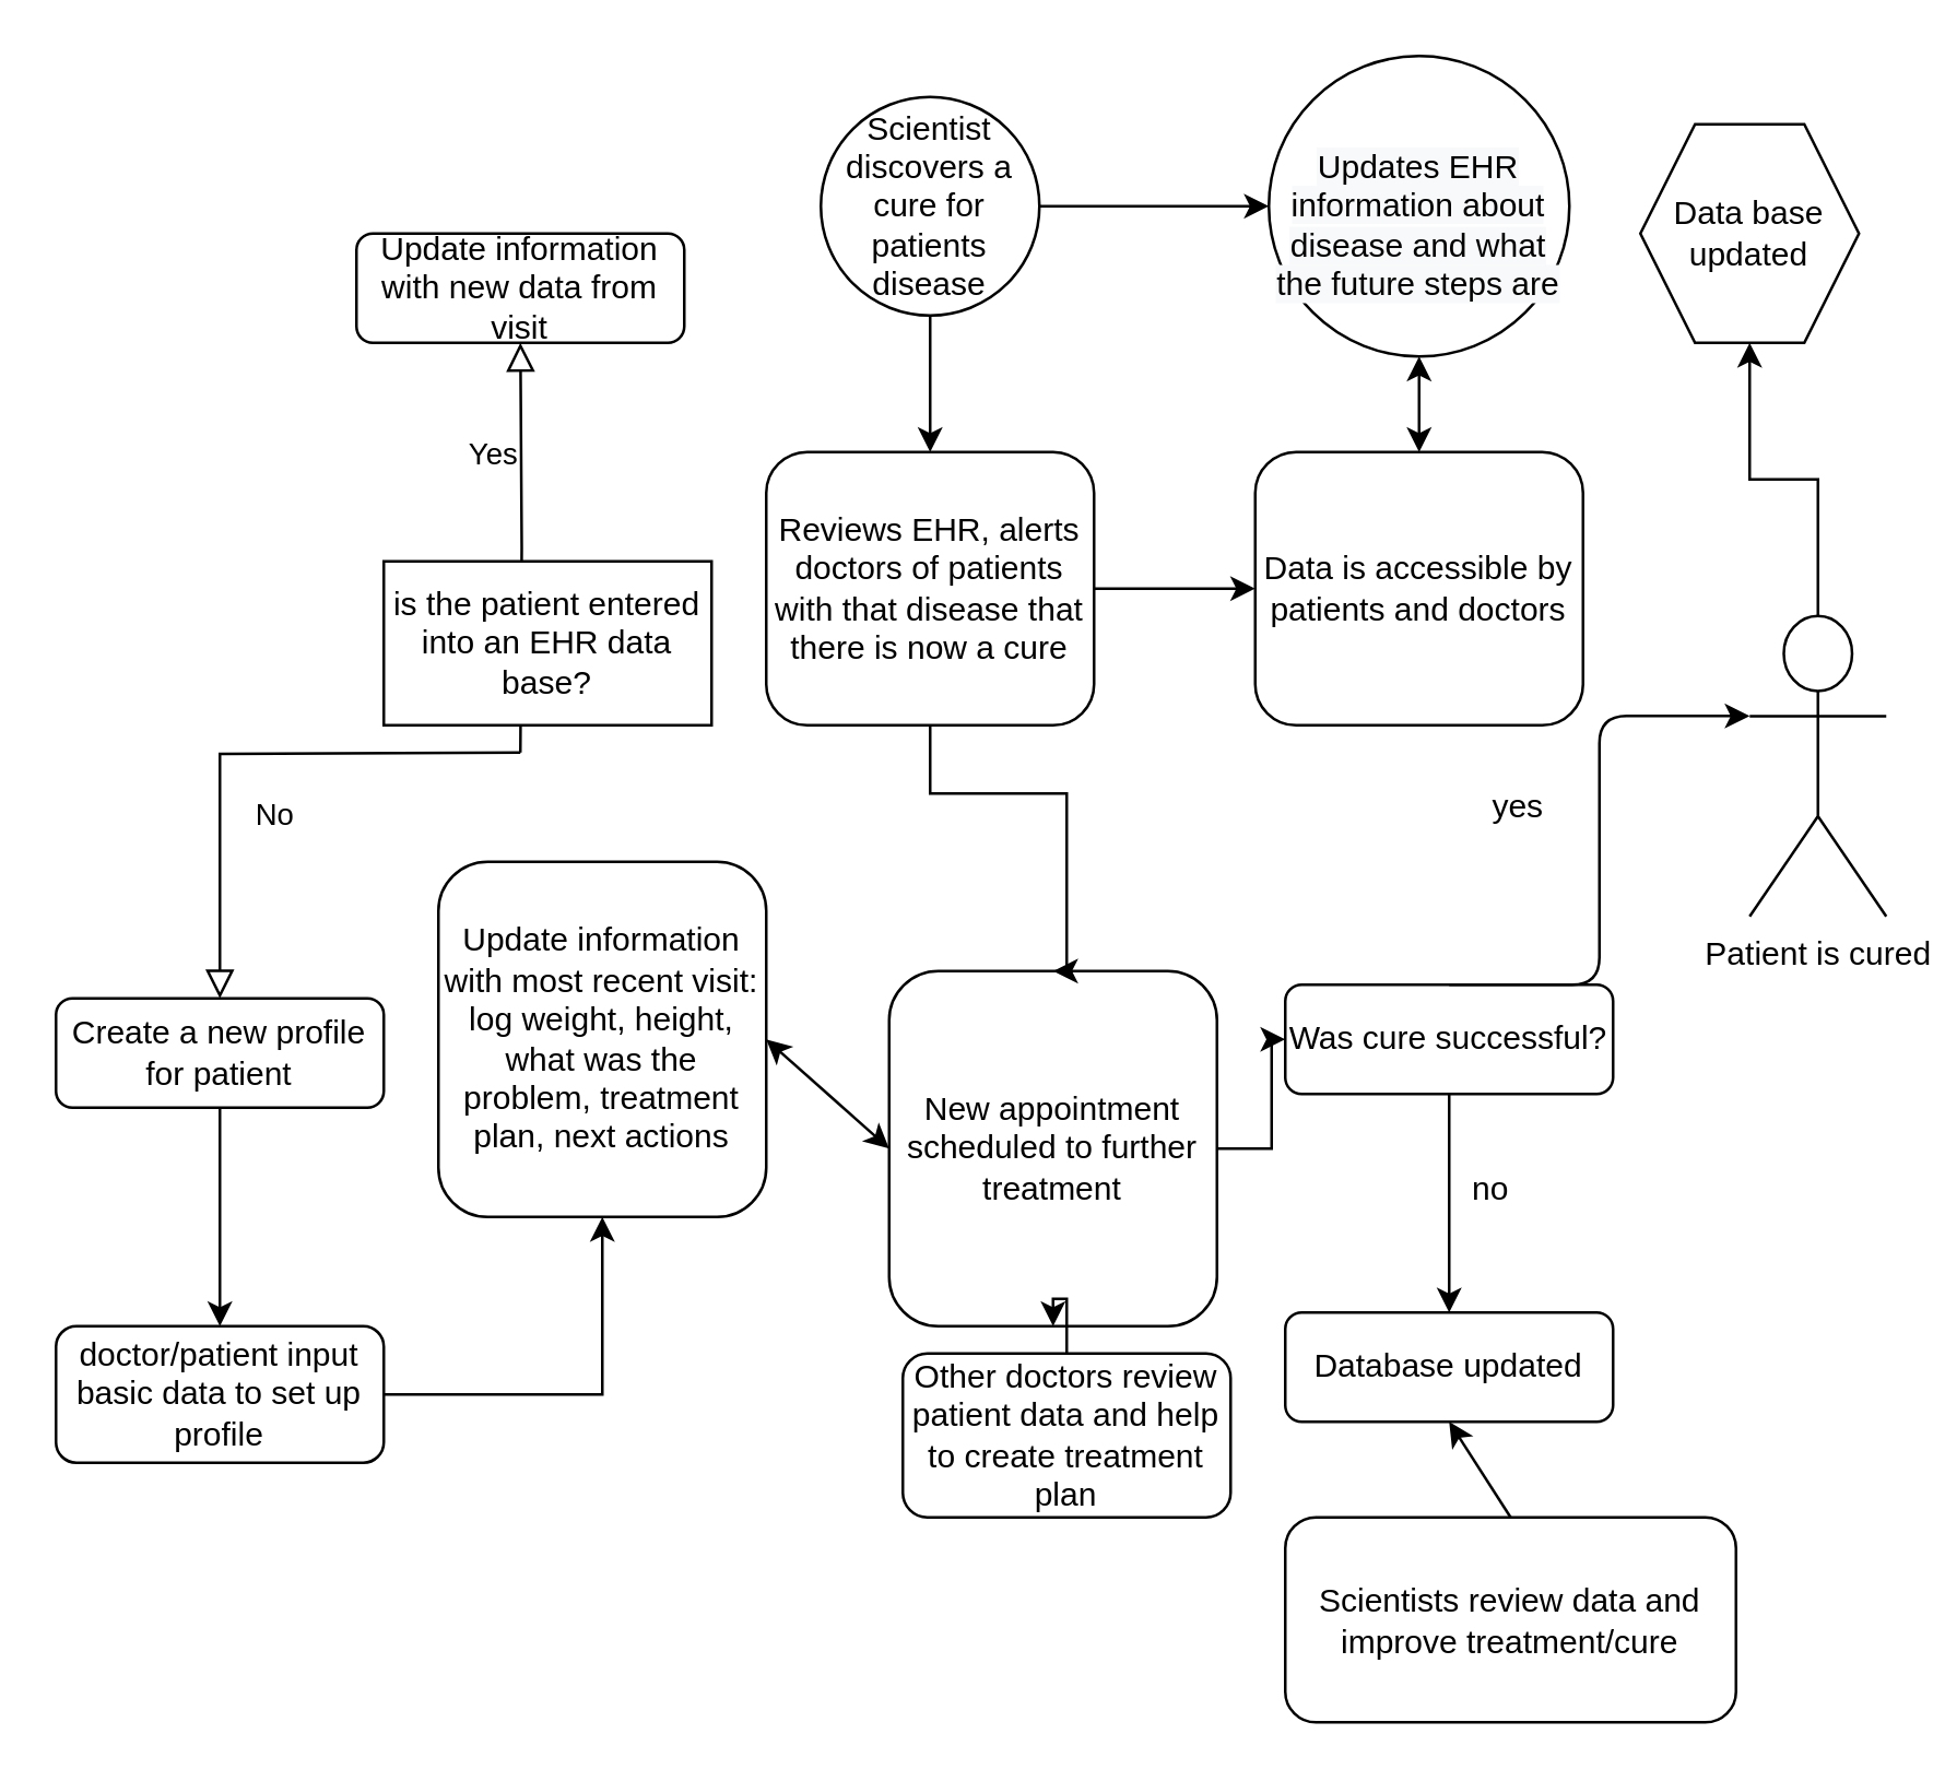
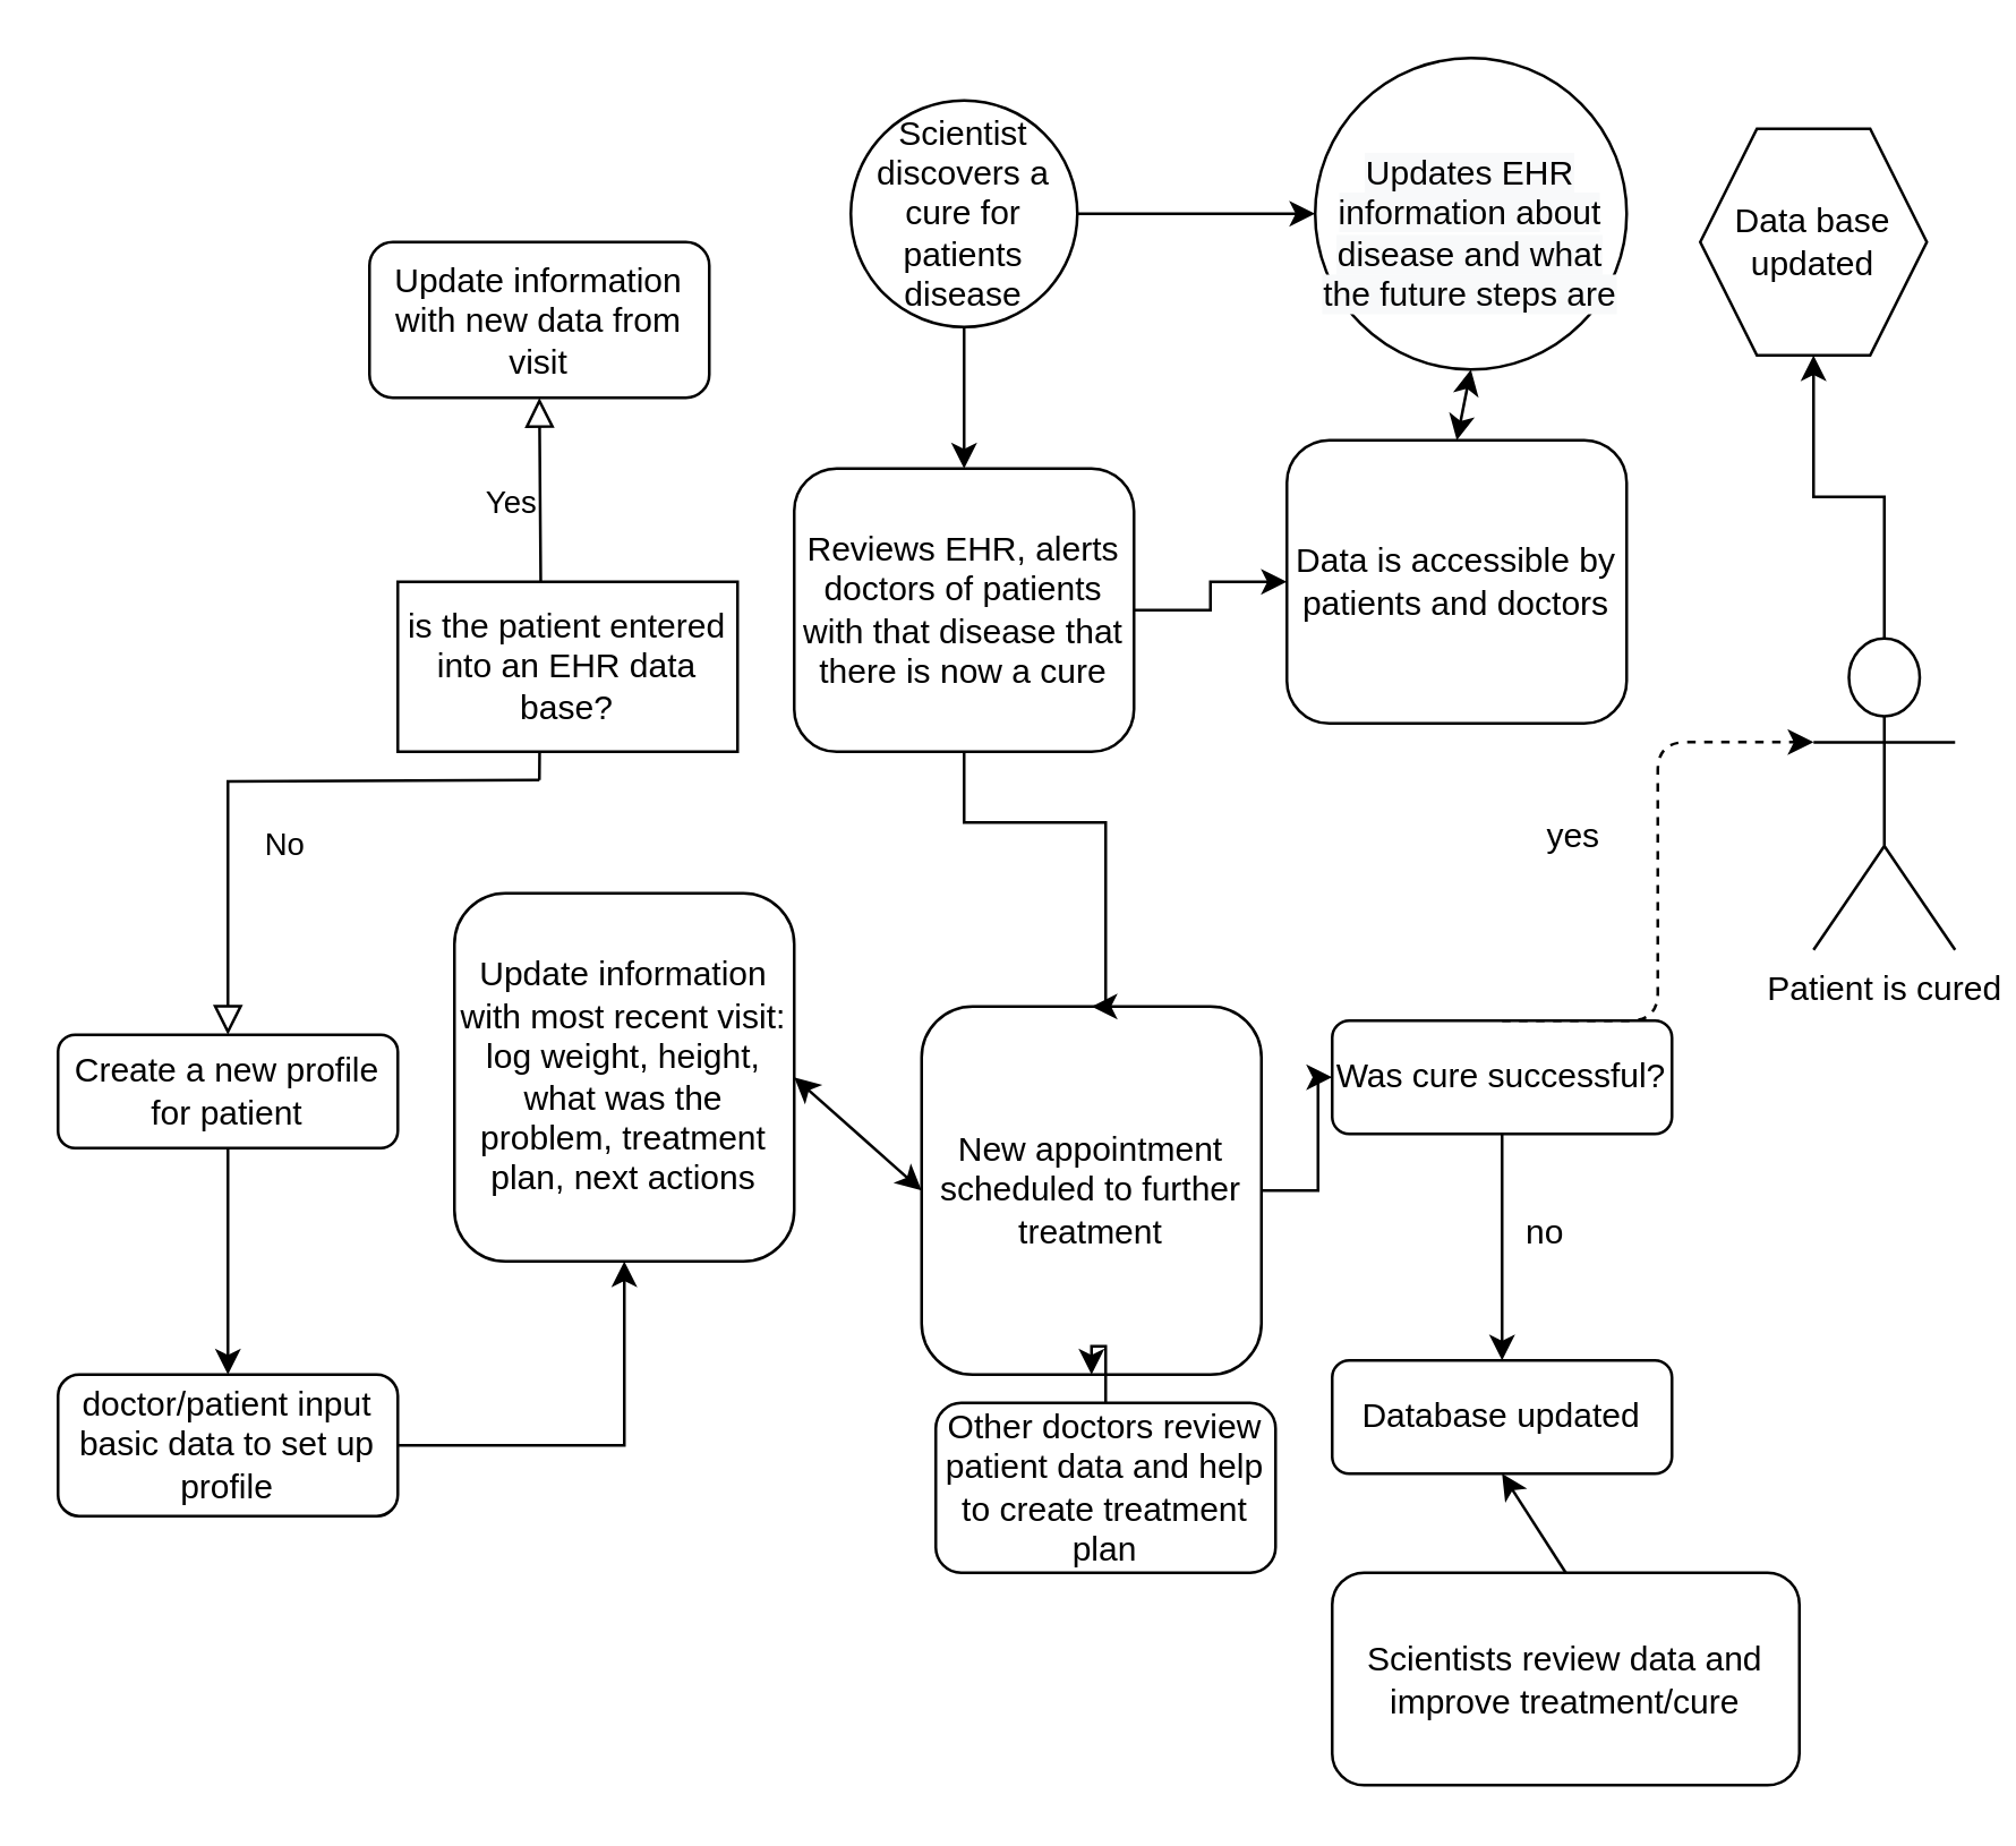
  <mxCell id="0" />
  <mxCell id="1" parent="0" />
  <mxCell id="2" value="No" style="rounded=0;html=1;jettySize=auto;orthogonalLoop=1;fontSize=11;endArrow=block;endFill=0;endSize=8;strokeWidth=1;shadow=0;labelBackgroundColor=none;edgeStyle=orthogonalEdgeStyle;" parent="1" target="5" edge="1"><mxGeometry x="0.333" y="20" relative="1" as="geometry"><mxPoint as="offset" /><mxPoint x="190" y="275" as="sourcePoint" /></mxGeometry></mxCell>
  <mxCell id="3" value="Yes" style="edgeStyle=orthogonalEdgeStyle;rounded=0;html=1;jettySize=auto;orthogonalLoop=1;fontSize=11;endArrow=block;endFill=0;endSize=8;strokeWidth=1;shadow=0;labelBackgroundColor=none;" parent="1" target="15" edge="1"><mxGeometry x="0.467" y="10" relative="1" as="geometry"><mxPoint as="offset" /><mxPoint x="190" y="275" as="sourcePoint" /></mxGeometry></mxCell>
  <mxCell id="4" value="" style="edgeStyle=orthogonalEdgeStyle;rounded=0;orthogonalLoop=1;jettySize=auto;html=1;" edge="1" parent="1" source="5" target="7"><mxGeometry relative="1" as="geometry" /></mxCell>
  <mxCell id="5" value="Create a new profile for patient" style="rounded=1;whiteSpace=wrap;html=1;fontSize=12;glass=0;strokeWidth=1;shadow=0;" parent="1" vertex="1"><mxGeometry x="20" y="365" width="120" height="40" as="geometry" /></mxCell>
  <mxCell id="6" value="" style="edgeStyle=orthogonalEdgeStyle;rounded=0;orthogonalLoop=1;jettySize=auto;html=1;" edge="1" parent="1" source="7" target="8"><mxGeometry relative="1" as="geometry" /></mxCell>
  <mxCell id="7" value="doctor/patient input basic data to set up profile" style="rounded=1;whiteSpace=wrap;html=1;fontSize=12;glass=0;strokeWidth=1;shadow=0;" vertex="1" parent="1"><mxGeometry x="20" y="485" width="120" height="50" as="geometry" /></mxCell>
  <mxCell id="8" value="Update information with most recent visit:&lt;br&gt;log weight, height, what was the problem, treatment plan, next actions" style="rounded=1;whiteSpace=wrap;html=1;fontSize=12;glass=0;strokeWidth=1;shadow=0;" vertex="1" parent="1"><mxGeometry x="160" y="315" width="120" height="130" as="geometry" /></mxCell>
  <mxCell id="9" value="" style="edgeStyle=orthogonalEdgeStyle;rounded=0;orthogonalLoop=1;jettySize=auto;html=1;" edge="1" parent="1" source="10" target="12"><mxGeometry relative="1" as="geometry" /></mxCell>
  <mxCell id="10" value="New appointment scheduled to further treatment" style="rounded=1;whiteSpace=wrap;html=1;fontSize=12;glass=0;strokeWidth=1;shadow=0;" vertex="1" parent="1"><mxGeometry x="325" y="355" width="120" height="130" as="geometry" /></mxCell>
  <mxCell id="11" value="" style="edgeStyle=orthogonalEdgeStyle;rounded=0;orthogonalLoop=1;jettySize=auto;html=1;" edge="1" parent="1" source="12" target="13"><mxGeometry relative="1" as="geometry" /></mxCell>
  <mxCell id="12" value="Was cure successful?" style="rounded=1;whiteSpace=wrap;html=1;fontSize=12;glass=0;strokeWidth=1;shadow=0;" vertex="1" parent="1"><mxGeometry x="470" y="360" width="120" height="40" as="geometry" /></mxCell>
  <mxCell id="13" value="Database updated" style="rounded=1;whiteSpace=wrap;html=1;fontSize=12;glass=0;strokeWidth=1;shadow=0;" vertex="1" parent="1"><mxGeometry x="470" y="480" width="120" height="40" as="geometry" /></mxCell>
  <mxCell id="14" value="Scientists review data and improve treatment/cure" style="rounded=1;whiteSpace=wrap;html=1;fontSize=12;glass=0;strokeWidth=1;shadow=0;" vertex="1" parent="1"><mxGeometry x="470" y="555" width="165" height="75" as="geometry" /></mxCell>
- <mxCell id="15" value="Update information with new data from visit" style="rounded=1;whiteSpace=wrap;html=1;fontSize=12;glass=0;strokeWidth=1;shadow=0;" parent="1" vertex="1"><mxGeometry x="130" y="85" width="120" height="40" as="geometry" /></mxCell>
+ <mxCell id="15" value="Update information with new data from visit" style="rounded=1;whiteSpace=wrap;html=1;fontSize=12;glass=0;strokeWidth=1;shadow=0;" parent="1" vertex="1"><mxGeometry x="130" y="85" width="120" height="55" as="geometry" /></mxCell>
  <mxCell id="16" value="is the patient entered into an EHR data base?" style="rounded=0;whiteSpace=wrap;html=1;" vertex="1" parent="1"><mxGeometry x="140" y="205" width="120" height="60" as="geometry" /></mxCell>
  <mxCell id="17" value="" style="edgeStyle=orthogonalEdgeStyle;rounded=0;orthogonalLoop=1;jettySize=auto;html=1;entryX=0.5;entryY=0;entryDx=0;entryDy=0;" edge="1" parent="1" source="19" target="22"><mxGeometry relative="1" as="geometry"><mxPoint x="340" y="195" as="targetPoint" /></mxGeometry></mxCell>
  <mxCell id="18" value="" style="edgeStyle=orthogonalEdgeStyle;rounded=0;orthogonalLoop=1;jettySize=auto;html=1;" edge="1" parent="1" source="19" target="20"><mxGeometry relative="1" as="geometry" /></mxCell>
  <mxCell id="19" value="Scientist discovers a cure for patients disease" style="ellipse;whiteSpace=wrap;html=1;" vertex="1" parent="1"><mxGeometry x="300" y="35" width="80" height="80" as="geometry" /></mxCell>
  <mxCell id="20" value="&lt;div&gt;&#10;&#10;&lt;!--StartFragment--&gt;&lt;span style=&quot;color: rgb(0, 0, 0); font-family: Helvetica; font-size: 12px; font-style: normal; font-variant-ligatures: normal; font-variant-caps: normal; font-weight: 400; letter-spacing: normal; orphans: 2; text-align: center; text-indent: 0px; text-transform: none; widows: 2; word-spacing: 0px; -webkit-text-stroke-width: 0px; background-color: rgb(248, 249, 250); text-decoration-style: initial; text-decoration-color: initial; float: none; display: inline !important;&quot;&gt;Updates EHR information about disease and what the future steps are&lt;/span&gt;&lt;!--EndFragment--&gt;&#10;&#10;&lt;/div&gt;" style="ellipse;whiteSpace=wrap;html=1;" vertex="1" parent="1"><mxGeometry x="464" y="20" width="110" height="110" as="geometry" /></mxCell>
  <mxCell id="21" value="" style="edgeStyle=orthogonalEdgeStyle;rounded=0;orthogonalLoop=1;jettySize=auto;html=1;" edge="1" parent="1" source="22" target="23"><mxGeometry relative="1" as="geometry" /></mxCell>
  <mxCell id="22" value="&lt;span&gt;Reviews EHR, alerts doctors&amp;nbsp;of patients with that disease that there is now a cure&lt;/span&gt;" style="rounded=1;whiteSpace=wrap;html=1;" vertex="1" parent="1"><mxGeometry x="280" y="165" width="120" height="100" as="geometry" /></mxCell>
- <mxCell id="23" value="&lt;span&gt;Data is accessible by patients and doctors&lt;/span&gt;" style="rounded=1;whiteSpace=wrap;html=1;" vertex="1" parent="1"><mxGeometry x="459" y="165" width="120" height="100" as="geometry" /></mxCell>
+ <mxCell id="23" value="&lt;span&gt;Data is accessible by patients and doctors&lt;/span&gt;" style="rounded=1;whiteSpace=wrap;html=1;" vertex="1" parent="1"><mxGeometry x="454" y="155" width="120" height="100" as="geometry" /></mxCell>
  <mxCell id="24" value="" style="edgeStyle=orthogonalEdgeStyle;rounded=0;orthogonalLoop=1;jettySize=auto;html=1;entryX=0.5;entryY=0;entryDx=0;entryDy=0;exitX=0.5;exitY=1;exitDx=0;exitDy=0;" edge="1" parent="1" source="22" target="10"><mxGeometry relative="1" as="geometry"><mxPoint x="350" y="125" as="sourcePoint" /><mxPoint x="350" y="215" as="targetPoint" /><Array as="points"><mxPoint x="340" y="290" /><mxPoint x="390" y="290" /></Array></mxGeometry></mxCell>
  <mxCell id="25" value="" style="edgeStyle=orthogonalEdgeStyle;rounded=0;orthogonalLoop=1;jettySize=auto;html=1;" edge="1" parent="1" source="26" target="10"><mxGeometry relative="1" as="geometry" /></mxCell>
  <mxCell id="26" value="Other doctors review patient data and help to create treatment plan" style="rounded=1;whiteSpace=wrap;html=1;" vertex="1" parent="1"><mxGeometry x="330" y="495" width="120" height="60" as="geometry" /></mxCell>
  <mxCell id="27" value="" style="endArrow=classic;startArrow=classic;html=1;exitX=1;exitY=0.5;exitDx=0;exitDy=0;entryX=0;entryY=0.5;entryDx=0;entryDy=0;" edge="1" parent="1" source="8" target="10"><mxGeometry width="50" height="50" relative="1" as="geometry"><mxPoint x="400" y="345" as="sourcePoint" /><mxPoint x="450" y="295" as="targetPoint" /></mxGeometry></mxCell>
  <mxCell id="28" value="" style="endArrow=classic;startArrow=classic;html=1;entryX=0.5;entryY=1;entryDx=0;entryDy=0;exitX=0.5;exitY=0;exitDx=0;exitDy=0;" edge="1" parent="1" source="23" target="20"><mxGeometry width="50" height="50" relative="1" as="geometry"><mxPoint x="400" y="345" as="sourcePoint" /><mxPoint x="450" y="295" as="targetPoint" /></mxGeometry></mxCell>
  <mxCell id="29" value="" style="edgeStyle=orthogonalEdgeStyle;rounded=0;orthogonalLoop=1;jettySize=auto;html=1;entryX=0.5;entryY=1;entryDx=0;entryDy=0;" edge="1" parent="1" source="30" target="32"><mxGeometry relative="1" as="geometry"><mxPoint x="640" y="135" as="targetPoint" /></mxGeometry></mxCell>
  <mxCell id="30" value="Patient is cured" style="shape=umlActor;verticalLabelPosition=bottom;labelBackgroundColor=#ffffff;verticalAlign=top;html=1;outlineConnect=0;" vertex="1" parent="1"><mxGeometry x="640" y="225" width="50" height="110" as="geometry" /></mxCell>
  <mxCell id="31" value="yes" style="text;html=1;align=center;verticalAlign=middle;resizable=0;points=[];autosize=1;" vertex="1" parent="1"><mxGeometry x="540" y="285" width="30" height="20" as="geometry" /></mxCell>
  <mxCell id="32" value="Data base updated" style="shape=hexagon;perimeter=hexagonPerimeter2;whiteSpace=wrap;html=1;" vertex="1" parent="1"><mxGeometry x="600" y="45" width="80" height="80" as="geometry" /></mxCell>
  <mxCell id="33" value="no" style="text;html=1;align=center;verticalAlign=middle;resizable=0;points=[];autosize=1;" vertex="1" parent="1"><mxGeometry x="530" y="425" width="30" height="20" as="geometry" /></mxCell>
  <mxCell id="34" value="" style="endArrow=classic;html=1;entryX=0.5;entryY=1;entryDx=0;entryDy=0;exitX=0.5;exitY=0;exitDx=0;exitDy=0;" edge="1" parent="1" source="14" target="13"><mxGeometry width="50" height="50" relative="1" as="geometry"><mxPoint x="500" y="595" as="sourcePoint" /><mxPoint x="550" y="545" as="targetPoint" /></mxGeometry></mxCell>
- <mxCell id="35" value="" style="edgeStyle=elbowEdgeStyle;elbow=horizontal;endArrow=classic;html=1;exitX=0.5;exitY=0;exitDx=0;exitDy=0;entryX=0;entryY=0.333;entryDx=0;entryDy=0;entryPerimeter=0;" edge="1" parent="1" source="12" target="30"><mxGeometry width="50" height="50" relative="1" as="geometry"><mxPoint x="490" y="335" as="sourcePoint" /><mxPoint x="540" y="285" as="targetPoint" /></mxGeometry></mxCell>
+ <mxCell id="35" value="" style="edgeStyle=elbowEdgeStyle;elbow=horizontal;endArrow=classic;html=1;exitX=0.5;exitY=0;exitDx=0;exitDy=0;entryX=0;entryY=0.333;entryDx=0;entryDy=0;entryPerimeter=0;dashed=1;" edge="1" parent="1" source="12" target="30"><mxGeometry width="50" height="50" relative="1" as="geometry"><mxPoint x="490" y="335" as="sourcePoint" /><mxPoint x="540" y="285" as="targetPoint" /></mxGeometry></mxCell>
